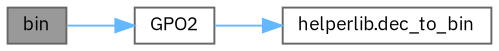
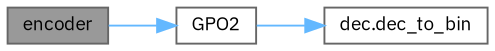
  digraph {
    fontname="IBM Plex Sans"
    rankdir=LR
    node [color=grey40 fillcolor=white fontname="IBM Plex Sans" fontsize=10 shape=box style=filled]
    edge [color=steelblue1 fontname="IBM Plex Sans" fontsize=10 labelfontname=Helvetica labelfontsize=10 style=solid]
-   n1 [color=gray40 fillcolor=grey60 fontcolor=black height=0.2 label=bin width=0.4]
+   n1 [color=gray40 fillcolor=grey60 fontcolor=black height=0.2 label=encoder width=0.4]
    n2 [height=0.2 label=GPO2 width=0.4]
-   n3 [height=0.2 label="helperlib.dec_to_bin" width=0.4]
+   n3 [height=0.2 label="dec.dec_to_bin" width=0.4]
    n1 -> n2
    n2 -> n3
  }
